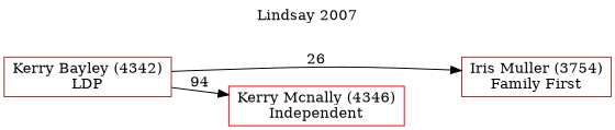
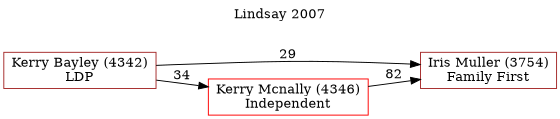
  digraph {
    label="Lindsay 2007"
    labelloc=t
    mclimit=10
    rankdir=LR
    node [color=brown shape=box]
    n1 [label="Iris Muller (3754)\nFamily First"]
    n2 [color=red label="Kerry Mcnally (4346)\nIndependent"]
    n3 [label="Kerry Bayley (4342)\nLDP"]
-   n3 -> n1 [label=26]
-   n3 -> n2 [label=94]
+   n2 -> n1 [label=82]
+   n3 -> n1 [label=29]
+   n3 -> n2 [label=34]
  }
